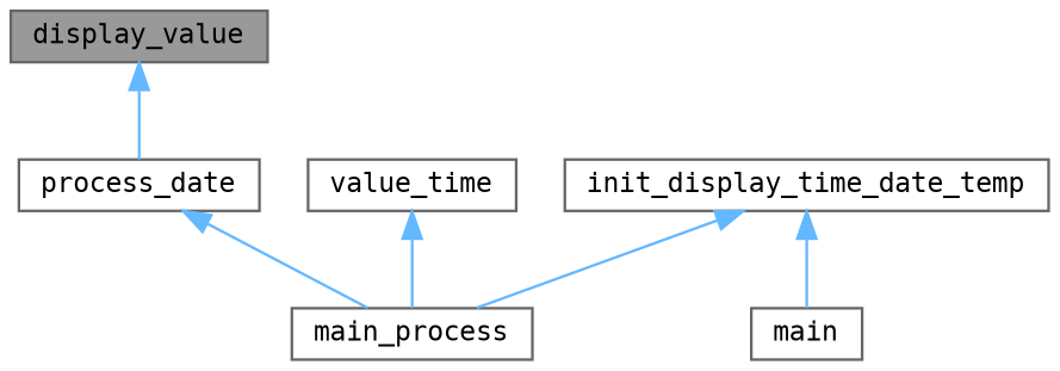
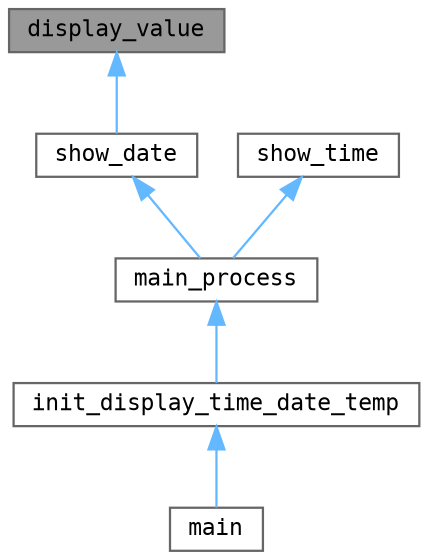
  digraph {
    fontname="DejaVu Sans Mono"
    rankdir=TB
    node [color=grey40 fillcolor=white fontname="DejaVu Sans Mono" fontsize=10 shape=box style=filled]
    edge [color=steelblue1 dir=back fontname="DejaVu Sans Mono" fontsize=10 labelfontname=Helvetica labelfontsize=10 style=solid]
    n1 [color=gray40 fillcolor=grey60 fontcolor=black height=0.2 label=display_value width=0.4]
-   n2 [height=0.2 label=process_date width=0.4]
+   n2 [height=0.2 label=show_date width=0.4]
    n3 [height=0.2 label=main_process width=0.4]
-   n4 [height=0.2 label=value_time width=0.4]
+   n4 [height=0.2 label=show_time width=0.4]
    n5 [height=0.2 label=init_display_time_date_temp width=0.4]
    n6 [height=0.2 label=main width=0.4]
    n1 -> n2
    n2 -> n3
-   n5 -> n3
+   n3 -> n5
    n4 -> n3
    n5 -> n6
  }
